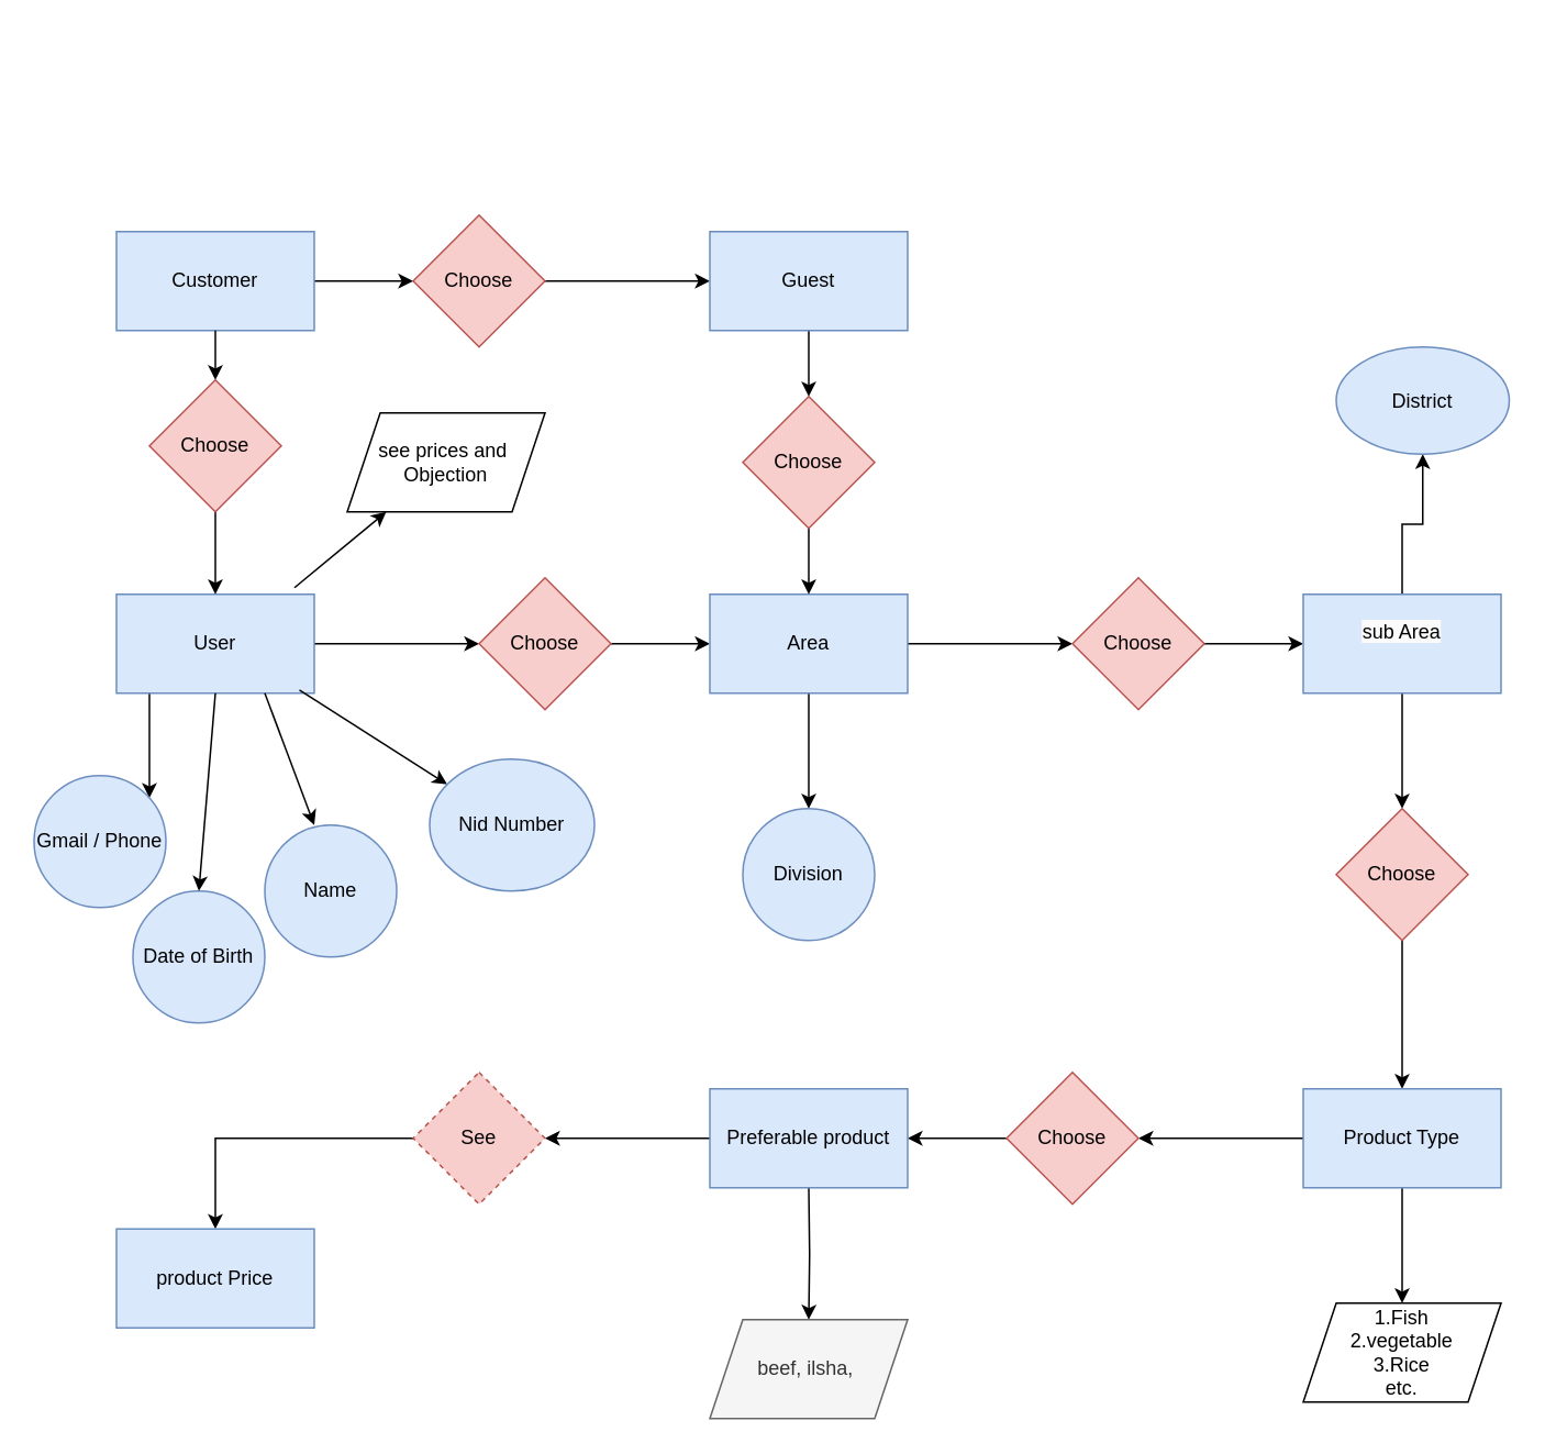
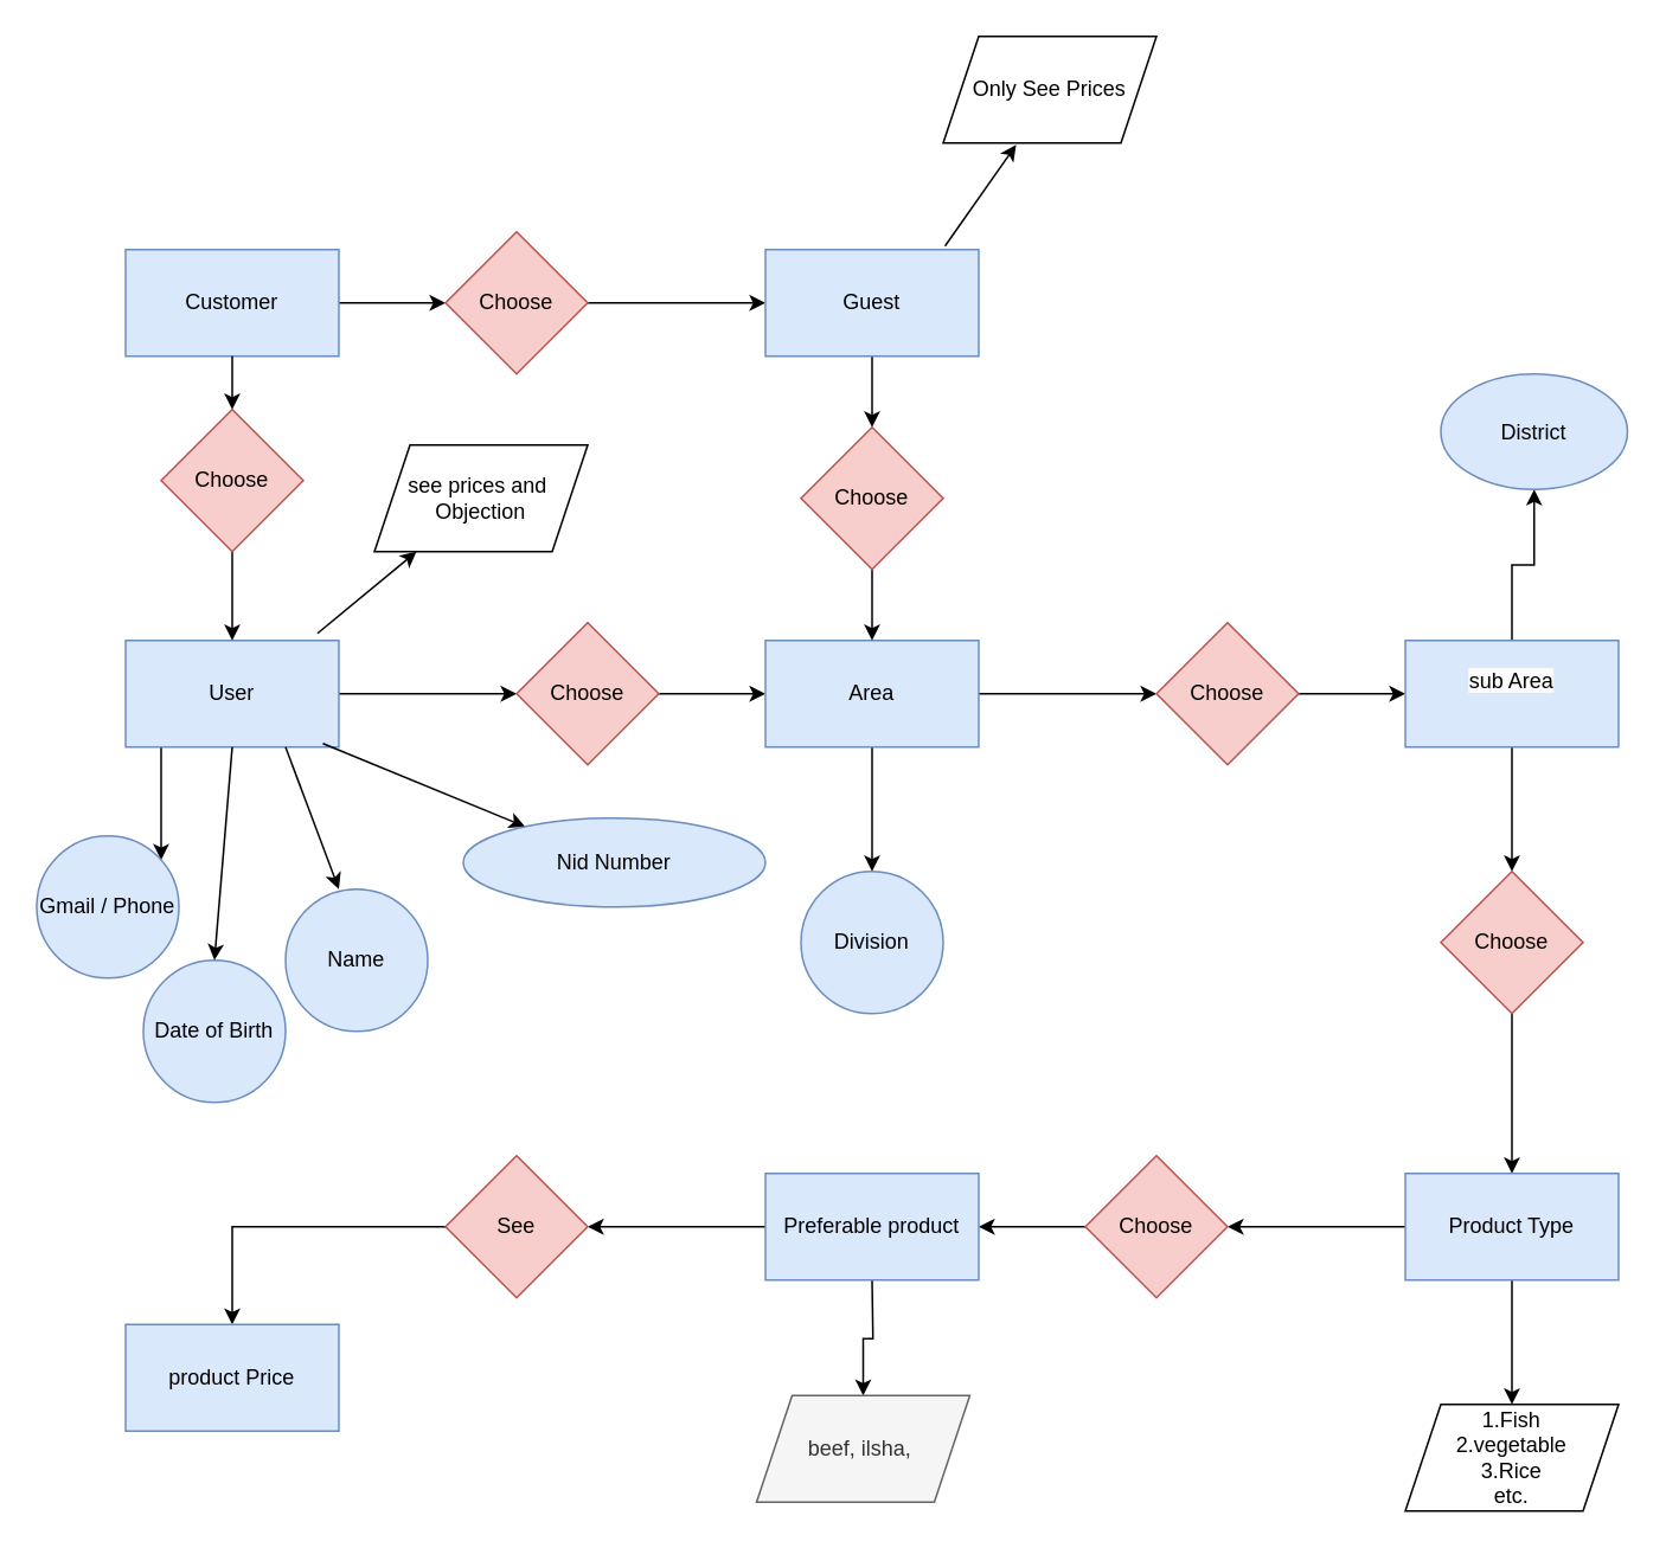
  <mxCell id="0" />
  <mxCell id="1" parent="0" />
  <mxCell id="2" value="" style="edgeStyle=orthogonalEdgeStyle;rounded=0;orthogonalLoop=1;jettySize=auto;html=1;" edge="1" parent="1" source="4" target="6"><mxGeometry relative="1" as="geometry" /></mxCell>
  <mxCell id="3" value="" style="edgeStyle=orthogonalEdgeStyle;rounded=0;orthogonalLoop=1;jettySize=auto;html=1;" edge="1" parent="1" source="4" target="34"><mxGeometry relative="1" as="geometry"><Array as="points"><mxPoint x="90" y="440" /><mxPoint x="90" y="440" /></Array></mxGeometry></mxCell>
  <mxCell id="4" value="User" style="rounded=0;whiteSpace=wrap;html=1;fillColor=#dae8fc;strokeColor=#6c8ebf;" vertex="1" parent="1"><mxGeometry x="70" y="360" width="120" height="60" as="geometry" /></mxCell>
  <mxCell id="5" value="" style="edgeStyle=orthogonalEdgeStyle;rounded=0;orthogonalLoop=1;jettySize=auto;html=1;" edge="1" parent="1" source="6" target="9"><mxGeometry relative="1" as="geometry" /></mxCell>
  <mxCell id="6" value="Choose" style="rhombus;whiteSpace=wrap;html=1;rounded=0;fillColor=#f8cecc;strokeColor=#b85450;" vertex="1" parent="1"><mxGeometry x="290" y="350" width="80" height="80" as="geometry" /></mxCell>
  <mxCell id="7" value="" style="edgeStyle=orthogonalEdgeStyle;rounded=0;orthogonalLoop=1;jettySize=auto;html=1;" edge="1" parent="1" source="9" target="11"><mxGeometry relative="1" as="geometry" /></mxCell>
  <mxCell id="8" value="" style="edgeStyle=orthogonalEdgeStyle;rounded=0;orthogonalLoop=1;jettySize=auto;html=1;" edge="1" parent="1" source="9" target="45"><mxGeometry relative="1" as="geometry" /></mxCell>
  <mxCell id="9" value="Area" style="whiteSpace=wrap;html=1;rounded=0;fillColor=#dae8fc;strokeColor=#6c8ebf;" vertex="1" parent="1"><mxGeometry x="430" y="360" width="120" height="60" as="geometry" /></mxCell>
  <mxCell id="10" value="" style="edgeStyle=orthogonalEdgeStyle;rounded=0;orthogonalLoop=1;jettySize=auto;html=1;" edge="1" parent="1" source="11" target="14"><mxGeometry relative="1" as="geometry" /></mxCell>
  <mxCell id="11" value="Choose" style="rhombus;whiteSpace=wrap;html=1;rounded=0;fillColor=#f8cecc;strokeColor=#b85450;" vertex="1" parent="1"><mxGeometry x="650" y="350" width="80" height="80" as="geometry" /></mxCell>
  <mxCell id="12" value="" style="edgeStyle=orthogonalEdgeStyle;rounded=0;orthogonalLoop=1;jettySize=auto;html=1;" edge="1" parent="1" source="14" target="16"><mxGeometry relative="1" as="geometry" /></mxCell>
  <mxCell id="13" value="" style="edgeStyle=orthogonalEdgeStyle;rounded=0;orthogonalLoop=1;jettySize=auto;html=1;" edge="1" parent="1" source="14" target="46"><mxGeometry relative="1" as="geometry" /></mxCell>
  <mxCell id="14" value="&#10;&lt;span style=&quot;color: rgb(0, 0, 0); font-family: Helvetica; font-size: 12px; font-style: normal; font-variant-ligatures: normal; font-variant-caps: normal; font-weight: 400; letter-spacing: normal; orphans: 2; text-align: center; text-indent: 0px; text-transform: none; widows: 2; word-spacing: 0px; -webkit-text-stroke-width: 0px; white-space: normal; background-color: rgb(251, 251, 251); text-decoration-thickness: initial; text-decoration-style: initial; text-decoration-color: initial; display: inline !important; float: none;&quot;&gt;sub Area&lt;/span&gt;&#10;&#10;" style="whiteSpace=wrap;html=1;rounded=0;fillColor=#dae8fc;strokeColor=#6c8ebf;" vertex="1" parent="1"><mxGeometry x="790" y="360" width="120" height="60" as="geometry" /></mxCell>
  <mxCell id="15" value="" style="edgeStyle=orthogonalEdgeStyle;rounded=0;orthogonalLoop=1;jettySize=auto;html=1;" edge="1" parent="1" source="16" target="19"><mxGeometry relative="1" as="geometry" /></mxCell>
  <mxCell id="16" value="Choose" style="rhombus;whiteSpace=wrap;html=1;rounded=0;fillColor=#f8cecc;strokeColor=#b85450;" vertex="1" parent="1"><mxGeometry x="810" y="490" width="80" height="80" as="geometry" /></mxCell>
  <mxCell id="17" value="" style="edgeStyle=orthogonalEdgeStyle;rounded=0;orthogonalLoop=1;jettySize=auto;html=1;" edge="1" parent="1" source="19" target="21"><mxGeometry relative="1" as="geometry" /></mxCell>
  <mxCell id="18" value="" style="edgeStyle=orthogonalEdgeStyle;rounded=0;orthogonalLoop=1;jettySize=auto;html=1;" edge="1" parent="1" source="19"><mxGeometry relative="1" as="geometry"><mxPoint x="850" y="790" as="targetPoint" /></mxGeometry></mxCell>
  <mxCell id="19" value="Product Type" style="whiteSpace=wrap;html=1;rounded=0;fillColor=#dae8fc;strokeColor=#6c8ebf;" vertex="1" parent="1"><mxGeometry x="790" y="660" width="120" height="60" as="geometry" /></mxCell>
  <mxCell id="20" value="" style="edgeStyle=orthogonalEdgeStyle;rounded=0;orthogonalLoop=1;jettySize=auto;html=1;" edge="1" parent="1" source="21"><mxGeometry relative="1" as="geometry"><mxPoint x="550" y="690" as="targetPoint" /></mxGeometry></mxCell>
  <mxCell id="21" value="Choose" style="rhombus;whiteSpace=wrap;html=1;rounded=0;fillColor=#f8cecc;strokeColor=#b85450;" vertex="1" parent="1"><mxGeometry x="610" y="650" width="80" height="80" as="geometry" /></mxCell>
  <mxCell id="22" value="" style="edgeStyle=orthogonalEdgeStyle;rounded=0;orthogonalLoop=1;jettySize=auto;html=1;" edge="1" parent="1" target="48"><mxGeometry relative="1" as="geometry"><mxPoint x="490" y="720" as="sourcePoint" /></mxGeometry></mxCell>
  <mxCell id="23" value="" style="edgeStyle=orthogonalEdgeStyle;rounded=0;orthogonalLoop=1;jettySize=auto;html=1;" edge="1" parent="1" source="24" target="29"><mxGeometry relative="1" as="geometry" /></mxCell>
  <mxCell id="24" value="Customer" style="rounded=0;whiteSpace=wrap;html=1;fillColor=#dae8fc;strokeColor=#6c8ebf;" vertex="1" parent="1"><mxGeometry x="70" y="140" width="120" height="60" as="geometry" /></mxCell>
  <mxCell id="25" value="" style="endArrow=classic;html=1;rounded=0;exitX=0.5;exitY=1;exitDx=0;exitDy=0;" edge="1" parent="1" source="24" target="27"><mxGeometry width="50" height="50" relative="1" as="geometry"><mxPoint x="450" y="400" as="sourcePoint" /><mxPoint x="130" y="260" as="targetPoint" /></mxGeometry></mxCell>
  <mxCell id="26" value="" style="edgeStyle=orthogonalEdgeStyle;rounded=0;orthogonalLoop=1;jettySize=auto;html=1;" edge="1" parent="1" source="27" target="4"><mxGeometry relative="1" as="geometry" /></mxCell>
  <mxCell id="27" value="Choose" style="rhombus;whiteSpace=wrap;html=1;fillColor=#f8cecc;strokeColor=#b85450;" vertex="1" parent="1"><mxGeometry x="90" width="80" height="80" as="geometry" y="230" /></mxCell>
  <mxCell id="28" value="" style="edgeStyle=orthogonalEdgeStyle;rounded=0;orthogonalLoop=1;jettySize=auto;html=1;" edge="1" parent="1" source="29" target="31"><mxGeometry relative="1" as="geometry" /></mxCell>
  <mxCell id="29" value="Choose" style="rhombus;whiteSpace=wrap;html=1;fillColor=#f8cecc;strokeColor=#b85450;" vertex="1" parent="1"><mxGeometry x="250" y="130" width="80" height="80" as="geometry" /></mxCell>
  <mxCell id="30" value="" style="edgeStyle=orthogonalEdgeStyle;rounded=0;orthogonalLoop=1;jettySize=auto;html=1;" edge="1" parent="1" source="31" target="33"><mxGeometry relative="1" as="geometry" /></mxCell>
  <mxCell id="31" value="Guest" style="whiteSpace=wrap;html=1;fillColor=#dae8fc;strokeColor=#6c8ebf;" vertex="1" parent="1"><mxGeometry x="430" y="140" width="120" height="60" as="geometry" /></mxCell>
  <mxCell id="32" value="" style="edgeStyle=orthogonalEdgeStyle;rounded=0;orthogonalLoop=1;jettySize=auto;html=1;" edge="1" parent="1" source="33" target="9"><mxGeometry relative="1" as="geometry" /></mxCell>
  <mxCell id="33" value="Choose" style="rhombus;whiteSpace=wrap;html=1;fillColor=#f8cecc;strokeColor=#b85450;" vertex="1" parent="1"><mxGeometry x="450" y="240" width="80" height="80" as="geometry" /></mxCell>
  <mxCell id="34" value="Gmail / Phone" style="ellipse;whiteSpace=wrap;html=1;fillColor=#dae8fc;strokeColor=#6c8ebf;rounded=0;" vertex="1" parent="1"><mxGeometry x="20" y="470" width="80" height="80" as="geometry" /></mxCell>
  <mxCell id="35" value="Name" style="ellipse;whiteSpace=wrap;html=1;aspect=fixed;fillColor=#dae8fc;strokeColor=#6c8ebf;" vertex="1" parent="1"><mxGeometry x="160" y="500" width="80" height="80" as="geometry" /></mxCell>
  <mxCell id="36" value="" style="endArrow=classic;html=1;rounded=0;entryX=0.375;entryY=0;entryDx=0;entryDy=0;entryPerimeter=0;exitX=0.75;exitY=1;exitDx=0;exitDy=0;" edge="1" parent="1" source="4" target="35"><mxGeometry width="50" height="50" relative="1" as="geometry"><mxPoint x="450" y="460" as="sourcePoint" /><mxPoint x="500" y="410" as="targetPoint" /></mxGeometry></mxCell>
  <mxCell id="37" value="" style="endArrow=classic;html=1;rounded=0;exitX=0.925;exitY=0.967;exitDx=0;exitDy=0;exitPerimeter=0;" edge="1" parent="1" source="4" target="38"><mxGeometry width="50" height="50" relative="1" as="geometry"><mxPoint x="450" y="460" as="sourcePoint" /><mxPoint x="320" y="500" as="targetPoint" /></mxGeometry></mxCell>
- <mxCell id="38" value="Nid Number" style="ellipse;whiteSpace=wrap;html=1;fillColor=#dae8fc;strokeColor=#6c8ebf;" vertex="1" parent="1"><mxGeometry x="260" y="460" width="100" height="80" as="geometry" /></mxCell>
+ <mxCell id="38" value="Nid Number" style="ellipse;whiteSpace=wrap;html=1;fillColor=#dae8fc;strokeColor=#6c8ebf;" vertex="1" parent="1"><mxGeometry x="260" y="460" width="170" height="50" as="geometry" /></mxCell>
  <mxCell id="39" value="Date of Birth" style="ellipse;whiteSpace=wrap;html=1;aspect=fixed;fillColor=#dae8fc;strokeColor=#6c8ebf;" vertex="1" parent="1"><mxGeometry x="80" y="540" width="80" height="80" as="geometry" /></mxCell>
  <mxCell id="40" value="" style="endArrow=classic;html=1;rounded=0;entryX=0.5;entryY=0;entryDx=0;entryDy=0;exitX=0.5;exitY=1;exitDx=0;exitDy=0;" edge="1" parent="1" source="4" target="39"><mxGeometry width="50" height="50" relative="1" as="geometry"><mxPoint x="450" y="460" as="sourcePoint" /><mxPoint x="500" y="410" as="targetPoint" /></mxGeometry></mxCell>
+ <mxCell id="41" value="Only See Prices" style="shape=parallelogram;perimeter=parallelogramPerimeter;whiteSpace=wrap;html=1;fixedSize=1;" vertex="1" parent="1"><mxGeometry x="530" y="20" width="120" height="60" as="geometry" /></mxCell>
+ <mxCell id="42" value="" style="endArrow=classic;html=1;rounded=0;entryX=0.342;entryY=1.017;entryDx=0;entryDy=0;entryPerimeter=0;exitX=0.842;exitY=-0.033;exitDx=0;exitDy=0;exitPerimeter=0;" edge="1" parent="1" source="31" target="41"><mxGeometry width="50" height="50" relative="1" as="geometry"><mxPoint x="450" y="160" as="sourcePoint" /><mxPoint x="500" y="110" as="targetPoint" /></mxGeometry></mxCell>
  <mxCell id="43" value="" style="endArrow=classic;html=1;rounded=0;exitX=0.9;exitY=-0.067;exitDx=0;exitDy=0;exitPerimeter=0;" edge="1" parent="1" source="4" target="44"><mxGeometry width="50" height="50" relative="1" as="geometry"><mxPoint x="450" y="360" as="sourcePoint" /><mxPoint x="210" y="310" as="targetPoint" /></mxGeometry></mxCell>
  <mxCell id="44" value="see prices and&amp;nbsp;&lt;div&gt;Objection&lt;/div&gt;" style="shape=parallelogram;perimeter=parallelogramPerimeter;whiteSpace=wrap;html=1;fixedSize=1;" vertex="1" parent="1"><mxGeometry x="210" y="250" width="120" height="60" as="geometry" /></mxCell>
  <mxCell id="45" value="Division" style="ellipse;whiteSpace=wrap;html=1;fillColor=#dae8fc;strokeColor=#6c8ebf;rounded=0;" vertex="1" parent="1"><mxGeometry x="450" y="490" width="80" height="80" as="geometry" /></mxCell>
  <mxCell id="46" value="District" style="ellipse;whiteSpace=wrap;html=1;fillColor=#dae8fc;strokeColor=#6c8ebf;rounded=0;" vertex="1" parent="1"><mxGeometry x="810" y="210" width="105" height="65" as="geometry" /></mxCell>
  <mxCell id="47" value="1.Fish&lt;div&gt;2.vegetable&lt;/div&gt;&lt;div&gt;3.Rice&lt;/div&gt;&lt;div&gt;etc.&lt;/div&gt;" style="shape=parallelogram;perimeter=parallelogramPerimeter;whiteSpace=wrap;html=1;fixedSize=1;size=20;" vertex="1" parent="1"><mxGeometry x="790" y="790" width="120" height="60" as="geometry" /></mxCell>
- <mxCell id="48" value="beef, ilsha,&amp;nbsp;" style="shape=parallelogram;perimeter=parallelogramPerimeter;whiteSpace=wrap;html=1;fixedSize=1;fillColor=#f5f5f5;strokeColor=#666666;rounded=0;fontColor=#333333;" vertex="1" parent="1"><mxGeometry x="430" y="800" width="120" height="60" as="geometry" /></mxCell>
+ <mxCell id="48" value="beef, ilsha,&amp;nbsp;" style="shape=parallelogram;perimeter=parallelogramPerimeter;whiteSpace=wrap;html=1;fixedSize=1;fillColor=#f5f5f5;strokeColor=#666666;rounded=0;fontColor=#333333;" vertex="1" parent="1"><mxGeometry x="425" y="785" width="120" height="60" as="geometry" /></mxCell>
  <mxCell id="49" value="" style="edgeStyle=orthogonalEdgeStyle;rounded=0;orthogonalLoop=1;jettySize=auto;html=1;" edge="1" parent="1" source="50" target="52"><mxGeometry relative="1" as="geometry" /></mxCell>
  <mxCell id="50" value="Preferable product" style="rounded=0;whiteSpace=wrap;html=1;fillColor=#dae8fc;strokeColor=#6c8ebf;" vertex="1" parent="1"><mxGeometry x="430" y="660" width="120" height="60" as="geometry" /></mxCell>
  <mxCell id="51" value="" style="edgeStyle=orthogonalEdgeStyle;rounded=0;orthogonalLoop=1;jettySize=auto;html=1;" edge="1" parent="1" source="52" target="53"><mxGeometry relative="1" as="geometry" /></mxCell>
- <mxCell id="52" value="See" style="rhombus;whiteSpace=wrap;html=1;rounded=0;fillColor=#f8cecc;strokeColor=#b85450;dashed=1;" vertex="1" parent="1"><mxGeometry x="250" y="650" width="80" height="80" as="geometry" /></mxCell>
+ <mxCell id="52" value="See" style="rhombus;whiteSpace=wrap;html=1;rounded=0;fillColor=#f8cecc;strokeColor=#b85450;" vertex="1" parent="1"><mxGeometry x="250" y="650" width="80" height="80" as="geometry" /></mxCell>
  <mxCell id="53" value="product Price" style="whiteSpace=wrap;html=1;rounded=0;fillColor=#dae8fc;strokeColor=#6c8ebf;" vertex="1" parent="1"><mxGeometry x="70" y="745" width="120" height="60" as="geometry" /></mxCell>
